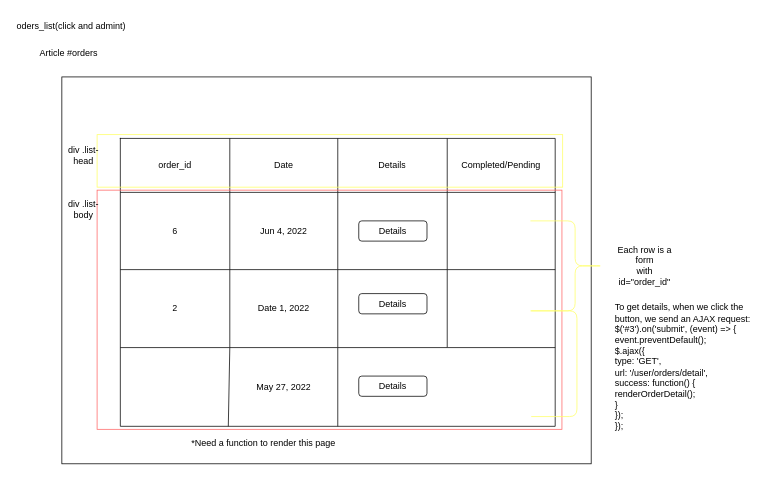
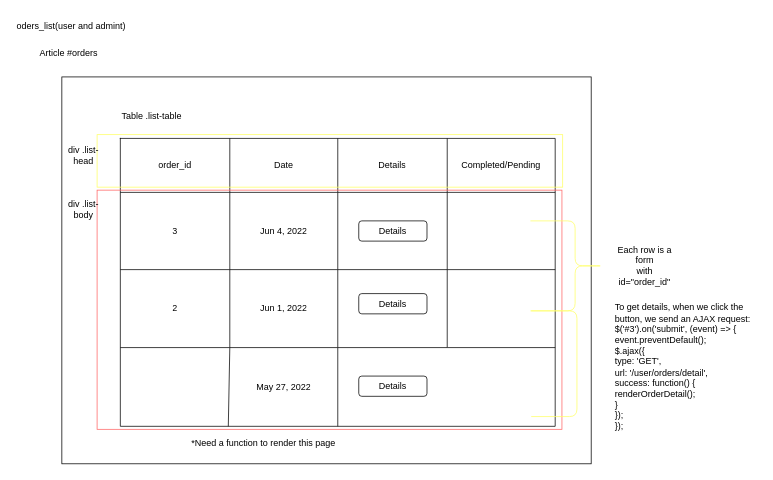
  <mxCell id="0" />
  <mxCell id="1" parent="0" />
- <mxCell id="2" value="oders_list(click and admint)&amp;nbsp;" style="text;html=1;strokeColor=none;fillColor=none;align=left;verticalAlign=middle;whiteSpace=wrap;rounded=0;" parent="1" vertex="1"><mxGeometry x="20" y="20" width="350" height="30" as="geometry" /></mxCell>
+ <mxCell id="2" value="oders_list(user and admint)&amp;nbsp;" style="text;html=1;strokeColor=none;fillColor=none;align=left;verticalAlign=middle;whiteSpace=wrap;rounded=0;" parent="1" vertex="1"><mxGeometry x="20" y="20" width="350" height="30" as="geometry" /></mxCell>
  <mxCell id="3" value="" style="rounded=0;whiteSpace=wrap;html=1;" parent="1" vertex="1"><mxGeometry x="82" y="102" width="706" height="516" as="geometry" /></mxCell>
  <mxCell id="4" value="Article #orders" style="text;html=1;strokeColor=none;fillColor=none;align=center;verticalAlign=middle;whiteSpace=wrap;rounded=0;" parent="1" vertex="1"><mxGeometry x="45" y="55" width="93" height="30" as="geometry" /></mxCell>
  <mxCell id="5" value="" style="shape=table;html=1;whiteSpace=wrap;startSize=0;container=1;collapsible=0;childLayout=tableLayout;" parent="1" vertex="1"><mxGeometry x="160" y="184" width="580" height="384" as="geometry" /></mxCell>
  <mxCell id="6" value="" style="shape=partialRectangle;html=1;whiteSpace=wrap;collapsible=0;dropTarget=0;pointerEvents=0;fillColor=none;top=0;left=0;bottom=0;right=0;points=[[0,0.5],[1,0.5]];portConstraint=eastwest;" parent="5" vertex="1"><mxGeometry width="580" height="72" as="geometry" /></mxCell>
  <mxCell id="7" value="order_id" style="shape=partialRectangle;html=1;whiteSpace=wrap;connectable=0;fillColor=none;top=0;left=0;bottom=0;right=0;overflow=hidden;pointerEvents=1;" parent="6" vertex="1"><mxGeometry width="146" height="72" as="geometry"><mxRectangle width="146" height="72" as="alternateBounds" /></mxGeometry></mxCell>
  <mxCell id="8" value="Date" style="shape=partialRectangle;html=1;whiteSpace=wrap;connectable=0;fillColor=none;top=0;left=0;bottom=0;right=0;overflow=hidden;pointerEvents=1;" parent="6" vertex="1"><mxGeometry x="146" width="144" height="72" as="geometry"><mxRectangle width="144" height="72" as="alternateBounds" /></mxGeometry></mxCell>
  <mxCell id="9" value="Details" style="shape=partialRectangle;html=1;whiteSpace=wrap;connectable=0;fillColor=none;top=0;left=0;bottom=0;right=0;overflow=hidden;pointerEvents=1;" parent="6" vertex="1"><mxGeometry x="290" width="146" height="72" as="geometry"><mxRectangle width="146" height="72" as="alternateBounds" /></mxGeometry></mxCell>
  <mxCell id="10" value="Completed/Pending" style="shape=partialRectangle;html=1;whiteSpace=wrap;connectable=0;fillColor=none;top=0;left=0;bottom=0;right=0;overflow=hidden;pointerEvents=1;" parent="6" vertex="1"><mxGeometry x="436" width="144" height="72" as="geometry"><mxRectangle width="144" height="72" as="alternateBounds" /></mxGeometry></mxCell>
  <mxCell id="11" value="" style="shape=partialRectangle;html=1;whiteSpace=wrap;collapsible=0;dropTarget=0;pointerEvents=0;fillColor=none;top=0;left=0;bottom=0;right=0;points=[[0,0.5],[1,0.5]];portConstraint=eastwest;" parent="5" vertex="1"><mxGeometry y="72" width="580" height="103" as="geometry" /></mxCell>
- <mxCell id="12" value="6" style="shape=partialRectangle;html=1;whiteSpace=wrap;connectable=0;fillColor=none;top=0;left=0;bottom=0;right=0;overflow=hidden;pointerEvents=1;" parent="11" vertex="1"><mxGeometry width="146" height="103" as="geometry"><mxRectangle width="146" height="103" as="alternateBounds" /></mxGeometry></mxCell>
+ <mxCell id="12" value="3" style="shape=partialRectangle;html=1;whiteSpace=wrap;connectable=0;fillColor=none;top=0;left=0;bottom=0;right=0;overflow=hidden;pointerEvents=1;" parent="11" vertex="1"><mxGeometry width="146" height="103" as="geometry"><mxRectangle width="146" height="103" as="alternateBounds" /></mxGeometry></mxCell>
  <mxCell id="13" value="Jun 4, 2022" style="shape=partialRectangle;html=1;whiteSpace=wrap;connectable=0;fillColor=none;top=0;left=0;bottom=0;right=0;overflow=hidden;pointerEvents=1;" parent="11" vertex="1"><mxGeometry x="146" width="144" height="103" as="geometry"><mxRectangle width="144" height="103" as="alternateBounds" /></mxGeometry></mxCell>
  <mxCell id="14" style="shape=partialRectangle;html=1;whiteSpace=wrap;connectable=0;fillColor=none;top=0;left=0;bottom=0;right=0;overflow=hidden;pointerEvents=1;" parent="11" vertex="1"><mxGeometry x="290" width="146" height="103" as="geometry"><mxRectangle width="146" height="103" as="alternateBounds" /></mxGeometry></mxCell>
  <mxCell id="15" style="shape=partialRectangle;html=1;whiteSpace=wrap;connectable=0;fillColor=none;top=0;left=0;bottom=0;right=0;overflow=hidden;pointerEvents=1;" parent="11" vertex="1"><mxGeometry x="436" width="144" height="103" as="geometry"><mxRectangle width="144" height="103" as="alternateBounds" /></mxGeometry></mxCell>
  <mxCell id="16" value="" style="shape=partialRectangle;html=1;whiteSpace=wrap;collapsible=0;dropTarget=0;pointerEvents=0;fillColor=none;top=0;left=0;bottom=0;right=0;points=[[0,0.5],[1,0.5]];portConstraint=eastwest;" parent="5" vertex="1"><mxGeometry y="175" width="580" height="104" as="geometry" /></mxCell>
  <mxCell id="17" value="2" style="shape=partialRectangle;html=1;whiteSpace=wrap;connectable=0;fillColor=none;top=0;left=0;bottom=0;right=0;overflow=hidden;pointerEvents=1;" parent="16" vertex="1"><mxGeometry width="146" height="104" as="geometry"><mxRectangle width="146" height="104" as="alternateBounds" /></mxGeometry></mxCell>
- <mxCell id="18" value="Date 1, 2022" style="shape=partialRectangle;html=1;whiteSpace=wrap;connectable=0;fillColor=none;top=0;left=0;bottom=0;right=0;overflow=hidden;pointerEvents=1;" parent="16" vertex="1"><mxGeometry x="146" width="144" height="104" as="geometry"><mxRectangle width="144" height="104" as="alternateBounds" /></mxGeometry></mxCell>
+ <mxCell id="18" value="Jun 1, 2022" style="shape=partialRectangle;html=1;whiteSpace=wrap;connectable=0;fillColor=none;top=0;left=0;bottom=0;right=0;overflow=hidden;pointerEvents=1;" parent="16" vertex="1"><mxGeometry x="146" width="144" height="104" as="geometry"><mxRectangle width="144" height="104" as="alternateBounds" /></mxGeometry></mxCell>
  <mxCell id="19" style="shape=partialRectangle;html=1;whiteSpace=wrap;connectable=0;fillColor=none;top=0;left=0;bottom=0;right=0;overflow=hidden;pointerEvents=1;" parent="16" vertex="1"><mxGeometry x="290" width="146" height="104" as="geometry"><mxRectangle width="146" height="104" as="alternateBounds" /></mxGeometry></mxCell>
  <mxCell id="20" style="shape=partialRectangle;html=1;whiteSpace=wrap;connectable=0;fillColor=none;top=0;left=0;bottom=0;right=0;overflow=hidden;pointerEvents=1;" parent="16" vertex="1"><mxGeometry x="436" width="144" height="104" as="geometry"><mxRectangle width="144" height="104" as="alternateBounds" /></mxGeometry></mxCell>
  <mxCell id="21" style="shape=partialRectangle;html=1;whiteSpace=wrap;collapsible=0;dropTarget=0;pointerEvents=0;fillColor=none;top=0;left=0;bottom=0;right=0;points=[[0,0.5],[1,0.5]];portConstraint=eastwest;" parent="5" vertex="1"><mxGeometry y="279" width="580" height="105" as="geometry" /></mxCell>
  <mxCell id="22" value="May 27, 2022" style="shape=partialRectangle;html=1;whiteSpace=wrap;connectable=0;fillColor=none;top=0;left=0;bottom=0;right=0;overflow=hidden;pointerEvents=1;" parent="21" vertex="1"><mxGeometry x="146" width="144" height="105" as="geometry"><mxRectangle width="144" height="105" as="alternateBounds" /></mxGeometry></mxCell>
  <mxCell id="23" style="shape=partialRectangle;html=1;whiteSpace=wrap;connectable=0;fillColor=none;top=0;left=0;bottom=0;right=0;overflow=hidden;pointerEvents=1;" parent="21" vertex="1"><mxGeometry x="290" width="146" height="105" as="geometry"><mxRectangle width="146" height="105" as="alternateBounds" /></mxGeometry></mxCell>
  <mxCell id="24" style="shape=partialRectangle;html=1;whiteSpace=wrap;connectable=0;fillColor=none;top=0;left=0;bottom=0;right=0;overflow=hidden;pointerEvents=1;" parent="21" vertex="1"><mxGeometry x="436" width="144" height="105" as="geometry"><mxRectangle width="144" height="105" as="alternateBounds" /></mxGeometry></mxCell>
+ <mxCell id="25" value="Table .list-table" style="text;html=1;strokeColor=none;fillColor=none;align=left;verticalAlign=middle;whiteSpace=wrap;rounded=0;" parent="1" vertex="1"><mxGeometry x="160" y="139" width="141" height="30" as="geometry" /></mxCell>
  <mxCell id="26" value="Details" style="rounded=1;whiteSpace=wrap;html=1;" parent="1" vertex="1"><mxGeometry x="478" y="294" width="91" height="27" as="geometry" /></mxCell>
  <mxCell id="27" value="Details" style="rounded=1;whiteSpace=wrap;html=1;" parent="1" vertex="1"><mxGeometry x="478" y="391" width="91" height="27" as="geometry" /></mxCell>
  <mxCell id="28" value="Details" style="rounded=1;whiteSpace=wrap;html=1;" parent="1" vertex="1"><mxGeometry x="478" y="501" width="91" height="27" as="geometry" /></mxCell>
  <mxCell id="29" value="*Need a function to render this page" style="text;html=1;strokeColor=none;fillColor=none;align=center;verticalAlign=middle;whiteSpace=wrap;rounded=0;" parent="1" vertex="1"><mxGeometry x="160" y="576" width="382" height="30" as="geometry" /></mxCell>
  <mxCell id="30" value="" style="rounded=0;whiteSpace=wrap;html=1;fillColor=none;fontColor=#ffffff;strokeColor=#FF6666;" parent="1" vertex="1"><mxGeometry x="129" y="253" width="620" height="319" as="geometry" /></mxCell>
  <mxCell id="31" value="div .list-body" style="text;html=1;strokeColor=none;fillColor=none;align=center;verticalAlign=middle;whiteSpace=wrap;rounded=0;" parent="1" vertex="1"><mxGeometry x="81" y="264" width="60" height="30" as="geometry" /></mxCell>
  <mxCell id="32" value="" style="rounded=0;whiteSpace=wrap;html=1;strokeColor=#FFFF66;fillColor=none;" parent="1" vertex="1"><mxGeometry x="129" y="179" width="621" height="70" as="geometry" /></mxCell>
  <mxCell id="33" value="div .list-head" style="text;html=1;strokeColor=none;fillColor=none;align=center;verticalAlign=middle;whiteSpace=wrap;rounded=0;" parent="1" vertex="1"><mxGeometry x="81" y="192" width="60" height="30" as="geometry" /></mxCell>
  <mxCell id="34" value="" style="shape=curlyBracket;whiteSpace=wrap;html=1;rounded=1;flipH=1;strokeColor=#FFFF66;fillColor=none;size=0.392;" parent="1" vertex="1"><mxGeometry x="707" y="294" width="98" height="120" as="geometry" /></mxCell>
  <mxCell id="35" value="" style="shape=curlyBracket;whiteSpace=wrap;html=1;rounded=1;flipH=1;strokeColor=#FFFF66;fillColor=none;size=0;" parent="1" vertex="1"><mxGeometry x="708" y="414" width="61" height="141" as="geometry" /></mxCell>
  <mxCell id="36" value="Each row is a form&lt;br&gt;with id=&quot;order_id&quot;" style="text;html=1;strokeColor=none;fillColor=none;align=center;verticalAlign=middle;whiteSpace=wrap;rounded=0;" parent="1" vertex="1"><mxGeometry x="818" y="307" width="83" height="94" as="geometry" /></mxCell>
  <mxCell id="37" value="To get details, when we click the button, we send an AJAX request:&lt;br&gt;$('#3').on('submit', (event) =&amp;gt; {&lt;br&gt;event.preventDefault();&lt;br&gt;$.ajax({&lt;br&gt;type: 'GET',&lt;br&gt;url: '/user/orders/detail',&lt;br&gt;success: function() {&lt;br&gt;renderOrderDetail();&lt;br&gt;}&lt;br&gt;});&lt;br&gt;});" style="text;html=1;strokeColor=none;fillColor=none;align=left;verticalAlign=middle;whiteSpace=wrap;rounded=0;" parent="1" vertex="1"><mxGeometry x="818" y="443" width="191" height="91" as="geometry" /></mxCell>
